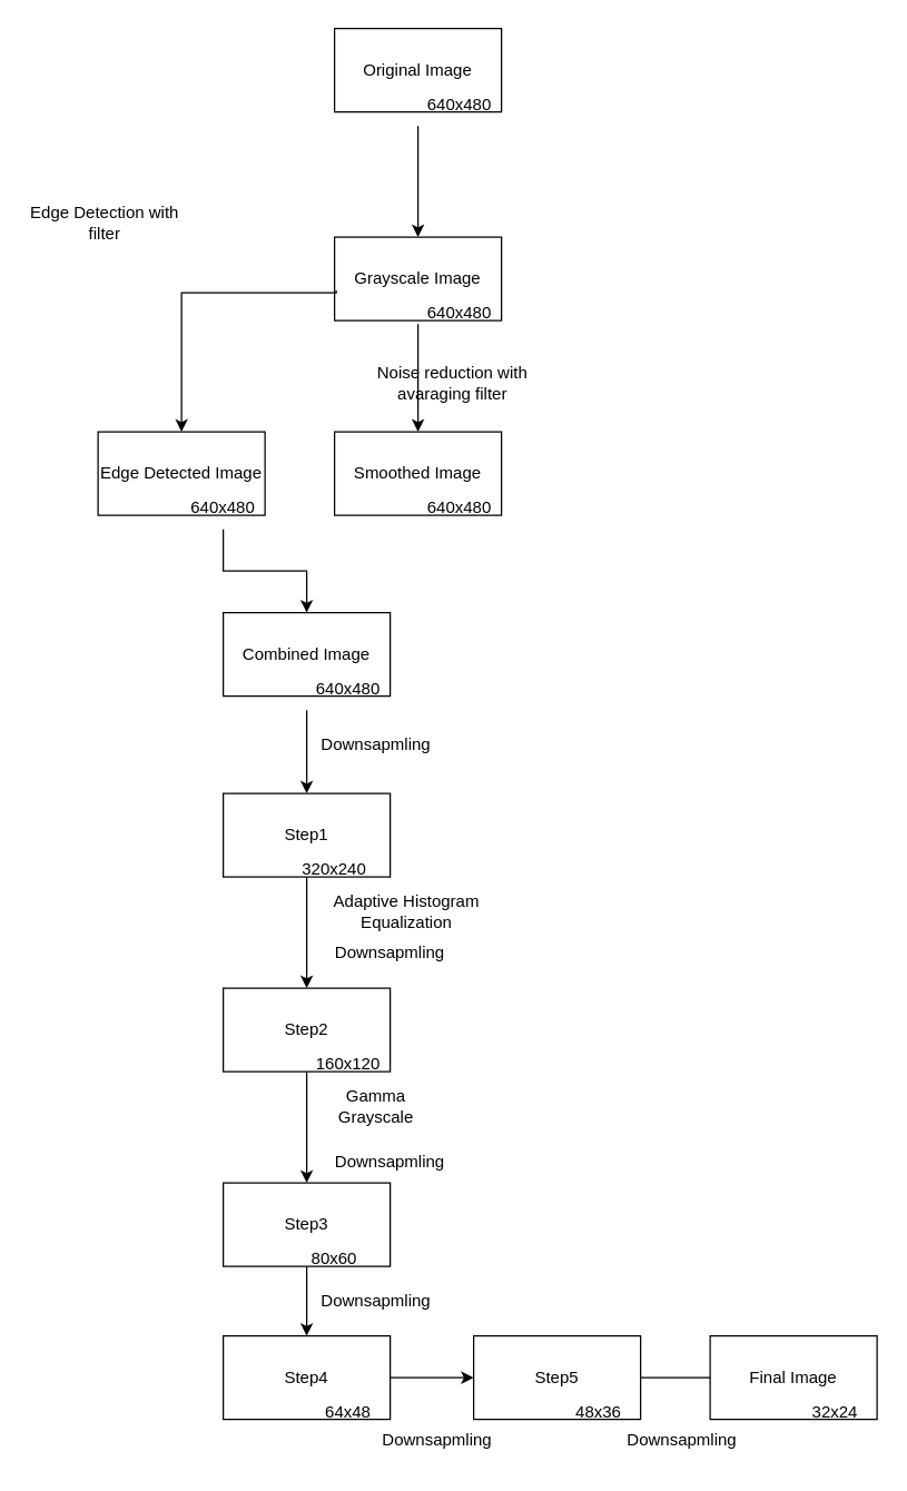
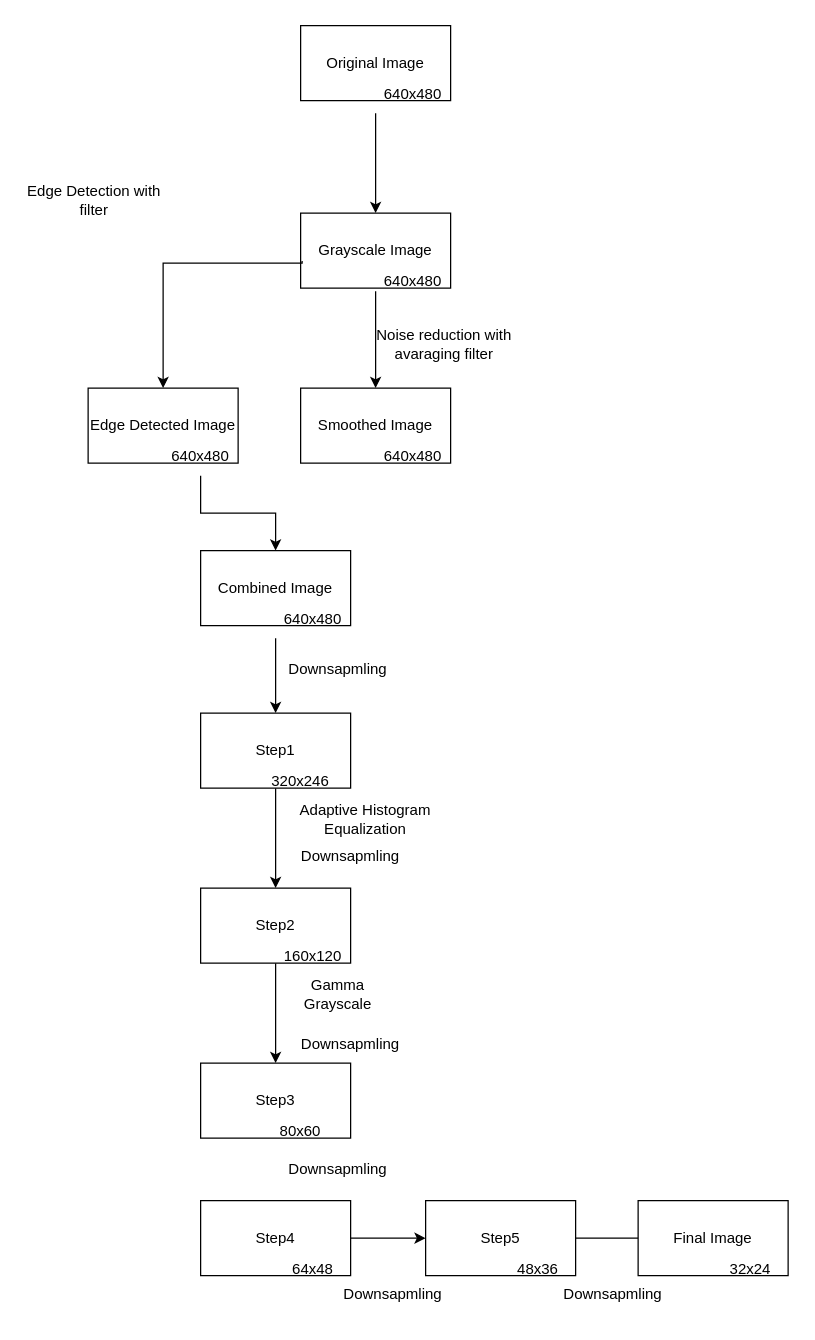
  <mxCell id="0" />
  <mxCell id="1" parent="0" />
  <mxCell id="2" value="Original Image" style="rounded=0;whiteSpace=wrap;html=1;" parent="1" vertex="1"><mxGeometry x="240" y="20" width="120" height="60" as="geometry" /></mxCell>
  <mxCell id="3" value="Grayscale Image" style="rounded=0;whiteSpace=wrap;html=1;" parent="1" vertex="1"><mxGeometry x="240" y="170" width="120" height="60" as="geometry" /></mxCell>
  <mxCell id="4" value="" style="edgeStyle=orthogonalEdgeStyle;rounded=0;orthogonalLoop=1;jettySize=auto;html=1;" parent="1" source="5" target="3" edge="1"><mxGeometry relative="1" as="geometry"><Array as="points"><mxPoint x="300" y="110" /><mxPoint x="300" y="110" /></Array></mxGeometry></mxCell>
  <mxCell id="5" value="640x480" style="text;html=1;strokeColor=none;fillColor=none;align=center;verticalAlign=middle;whiteSpace=wrap;rounded=0;" parent="1" vertex="1"><mxGeometry x="300" y="60" width="60" height="30" as="geometry" /></mxCell>
  <mxCell id="6" value="" style="edgeStyle=orthogonalEdgeStyle;rounded=0;orthogonalLoop=1;jettySize=auto;html=1;exitX=0;exitY=0.75;exitDx=0;exitDy=0;" parent="1" source="7" target="8" edge="1"><mxGeometry relative="1" as="geometry"><Array as="points"><mxPoint x="300" y="250" /><mxPoint x="300" y="250" /></Array></mxGeometry></mxCell>
  <mxCell id="7" value="640x480" style="text;html=1;strokeColor=none;fillColor=none;align=center;verticalAlign=middle;whiteSpace=wrap;rounded=0;" parent="1" vertex="1"><mxGeometry x="300" y="210" width="60" height="30" as="geometry" /></mxCell>
  <mxCell id="8" value="Smoothed Image" style="rounded=0;whiteSpace=wrap;html=1;" parent="1" vertex="1"><mxGeometry x="240" y="310" width="120" height="60" as="geometry" /></mxCell>
- <mxCell id="9" value="Noise reduction with avaraging filter" style="text;html=1;strokeColor=none;fillColor=none;align=center;verticalAlign=middle;whiteSpace=wrap;rounded=0;" parent="1" vertex="1"><mxGeometry x="260" y="260" width="130" height="30" as="geometry" /></mxCell>
+ <mxCell id="9" value="Noise reduction with avaraging filter" style="text;html=1;strokeColor=none;fillColor=none;align=center;verticalAlign=middle;whiteSpace=wrap;rounded=0;" parent="1" vertex="1"><mxGeometry x="290" y="260" width="130" height="30" as="geometry" /></mxCell>
  <mxCell id="10" value="640x480" style="text;html=1;strokeColor=none;fillColor=none;align=center;verticalAlign=middle;whiteSpace=wrap;rounded=0;" parent="1" vertex="1"><mxGeometry x="300" y="350" width="60" height="30" as="geometry" /></mxCell>
  <mxCell id="11" value="Edge Detected Image" style="rounded=0;whiteSpace=wrap;html=1;" vertex="1" parent="1"><mxGeometry x="70" y="310" width="120" height="60" as="geometry" /></mxCell>
  <mxCell id="12" value="" style="edgeStyle=orthogonalEdgeStyle;rounded=0;orthogonalLoop=1;jettySize=auto;html=1;" edge="1" parent="1" source="13" target="15"><mxGeometry relative="1" as="geometry" /></mxCell>
  <mxCell id="13" value="640x480" style="text;html=1;strokeColor=none;fillColor=none;align=center;verticalAlign=middle;whiteSpace=wrap;rounded=0;" vertex="1" parent="1"><mxGeometry x="130" y="350" width="60" height="30" as="geometry" /></mxCell>
  <mxCell id="14" value="" style="edgeStyle=orthogonalEdgeStyle;rounded=0;orthogonalLoop=1;jettySize=auto;html=1;entryX=0.5;entryY=0;entryDx=0;entryDy=0;exitX=0.01;exitY=0.637;exitDx=0;exitDy=0;exitPerimeter=0;" edge="1" parent="1" source="3" target="11"><mxGeometry relative="1" as="geometry"><Array as="points"><mxPoint x="241" y="210" /><mxPoint x="130" y="210" /></Array><mxPoint x="220" y="210" as="sourcePoint" /><mxPoint x="140" y="210" as="targetPoint" /></mxGeometry></mxCell>
  <mxCell id="15" value="Combined Image" style="rounded=0;whiteSpace=wrap;html=1;" vertex="1" parent="1"><mxGeometry x="160" y="440" width="120" height="60" as="geometry" /></mxCell>
  <mxCell id="16" value="" style="edgeStyle=orthogonalEdgeStyle;rounded=0;orthogonalLoop=1;jettySize=auto;html=1;" edge="1" parent="1" source="17" target="19"><mxGeometry relative="1" as="geometry"><Array as="points"><mxPoint x="220" y="520" /><mxPoint x="220" y="520" /></Array></mxGeometry></mxCell>
  <mxCell id="17" value="640x480" style="text;html=1;strokeColor=none;fillColor=none;align=center;verticalAlign=middle;whiteSpace=wrap;rounded=0;" vertex="1" parent="1"><mxGeometry x="220" y="480" width="60" height="30" as="geometry" /></mxCell>
  <mxCell id="18" value="" style="edgeStyle=orthogonalEdgeStyle;rounded=0;orthogonalLoop=1;jettySize=auto;html=1;" edge="1" parent="1" source="19" target="24"><mxGeometry relative="1" as="geometry" /></mxCell>
  <mxCell id="19" value="Step1" style="rounded=0;whiteSpace=wrap;html=1;" vertex="1" parent="1"><mxGeometry x="160" y="570" width="120" height="60" as="geometry" /></mxCell>
  <mxCell id="20" value="Downsapmling" style="text;html=1;strokeColor=none;fillColor=none;align=center;verticalAlign=middle;whiteSpace=wrap;rounded=0;" vertex="1" parent="1"><mxGeometry x="240" y="520" width="60" height="30" as="geometry" /></mxCell>
- <mxCell id="21" value="320x240" style="text;html=1;strokeColor=none;fillColor=none;align=center;verticalAlign=middle;whiteSpace=wrap;rounded=0;" vertex="1" parent="1"><mxGeometry x="210" y="610" width="60" height="30" as="geometry" /></mxCell>
+ <mxCell id="21" value="320x246" style="text;html=1;strokeColor=none;fillColor=none;align=center;verticalAlign=middle;whiteSpace=wrap;rounded=0;" vertex="1" parent="1"><mxGeometry x="210" y="610" width="60" height="30" as="geometry" /></mxCell>
  <mxCell id="22" value="Edge Detection with filter" style="text;html=1;strokeColor=none;fillColor=none;align=center;verticalAlign=middle;whiteSpace=wrap;rounded=0;" vertex="1" parent="1"><mxGeometry x="20" y="145" width="110" height="30" as="geometry" /></mxCell>
  <mxCell id="23" value="" style="edgeStyle=orthogonalEdgeStyle;rounded=0;orthogonalLoop=1;jettySize=auto;html=1;" edge="1" parent="1" source="24" target="29"><mxGeometry relative="1" as="geometry" /></mxCell>
  <mxCell id="24" value="Step2" style="rounded=0;whiteSpace=wrap;html=1;" vertex="1" parent="1"><mxGeometry x="160" y="710" width="120" height="60" as="geometry" /></mxCell>
  <mxCell id="25" value="Adaptive Histogram Equalization" style="text;html=1;strokeColor=none;fillColor=none;align=center;verticalAlign=middle;whiteSpace=wrap;rounded=0;" vertex="1" parent="1"><mxGeometry x="224" y="640" width="136" height="30" as="geometry" /></mxCell>
  <mxCell id="26" value="Downsapmling" style="text;html=1;strokeColor=none;fillColor=none;align=center;verticalAlign=middle;whiteSpace=wrap;rounded=0;" vertex="1" parent="1"><mxGeometry x="250" y="670" width="60" height="30" as="geometry" /></mxCell>
  <mxCell id="27" value="160x120" style="text;html=1;strokeColor=none;fillColor=none;align=center;verticalAlign=middle;whiteSpace=wrap;rounded=0;" vertex="1" parent="1"><mxGeometry x="220" y="750" width="60" height="30" as="geometry" /></mxCell>
- <mxCell id="28" value="" style="edgeStyle=orthogonalEdgeStyle;rounded=0;orthogonalLoop=1;jettySize=auto;html=1;" edge="1" parent="1" source="29" target="34"><mxGeometry relative="1" as="geometry" /></mxCell>
  <mxCell id="29" value="Step3" style="rounded=0;whiteSpace=wrap;html=1;" vertex="1" parent="1"><mxGeometry x="160" y="850" width="120" height="60" as="geometry" /></mxCell>
  <mxCell id="30" value="Gamma Grayscale" style="text;html=1;strokeColor=none;fillColor=none;align=center;verticalAlign=middle;whiteSpace=wrap;rounded=0;" vertex="1" parent="1"><mxGeometry x="240" y="780" width="60" height="30" as="geometry" /></mxCell>
  <mxCell id="31" value="Downsapmling" style="text;html=1;strokeColor=none;fillColor=none;align=center;verticalAlign=middle;whiteSpace=wrap;rounded=0;" vertex="1" parent="1"><mxGeometry x="250" y="820" width="60" height="30" as="geometry" /></mxCell>
  <mxCell id="32" value="80x60" style="text;html=1;strokeColor=none;fillColor=none;align=center;verticalAlign=middle;whiteSpace=wrap;rounded=0;" vertex="1" parent="1"><mxGeometry x="210" y="890" width="60" height="30" as="geometry" /></mxCell>
  <mxCell id="33" value="" style="edgeStyle=orthogonalEdgeStyle;rounded=0;orthogonalLoop=1;jettySize=auto;html=1;" edge="1" parent="1" source="34" target="38"><mxGeometry relative="1" as="geometry" /></mxCell>
  <mxCell id="34" value="Step4" style="rounded=0;whiteSpace=wrap;html=1;" vertex="1" parent="1"><mxGeometry x="160" y="960" width="120" height="60" as="geometry" /></mxCell>
  <mxCell id="35" value="Downsapmling" style="text;html=1;strokeColor=none;fillColor=none;align=center;verticalAlign=middle;whiteSpace=wrap;rounded=0;" vertex="1" parent="1"><mxGeometry x="240" y="920" width="60" height="30" as="geometry" /></mxCell>
  <mxCell id="36" value="64x48" style="text;html=1;strokeColor=none;fillColor=none;align=center;verticalAlign=middle;whiteSpace=wrap;rounded=0;" vertex="1" parent="1"><mxGeometry x="220" y="1000" width="60" height="30" as="geometry" /></mxCell>
  <mxCell id="37" value="" style="edgeStyle=orthogonalEdgeStyle;rounded=0;orthogonalLoop=1;jettySize=auto;html=1;" edge="1" parent="1" source="38" target="42"><mxGeometry relative="1" as="geometry" /></mxCell>
  <mxCell id="38" value="Step5" style="rounded=0;whiteSpace=wrap;html=1;" vertex="1" parent="1"><mxGeometry x="340" y="960" width="120" height="60" as="geometry" /></mxCell>
  <mxCell id="39" value="48x36" style="text;html=1;strokeColor=none;fillColor=none;align=center;verticalAlign=middle;whiteSpace=wrap;rounded=0;" vertex="1" parent="1"><mxGeometry x="400" y="1000" width="60" height="30" as="geometry" /></mxCell>
  <mxCell id="40" value="Downsapmling" style="text;html=1;strokeColor=none;fillColor=none;align=center;verticalAlign=middle;whiteSpace=wrap;rounded=0;" vertex="1" parent="1"><mxGeometry x="284" y="1020" width="60" height="30" as="geometry" /></mxCell>
  <mxCell id="41" value="Final Image" style="rounded=0;whiteSpace=wrap;html=1;" vertex="1" parent="1"><mxGeometry x="510" y="960" width="120" height="60" as="geometry" /></mxCell>
  <mxCell id="42" value="32x24" style="text;html=1;strokeColor=none;fillColor=none;align=center;verticalAlign=middle;whiteSpace=wrap;rounded=0;" vertex="1" parent="1"><mxGeometry x="570" y="1000" width="60" height="30" as="geometry" /></mxCell>
  <mxCell id="43" value="Downsapmling" style="text;html=1;strokeColor=none;fillColor=none;align=center;verticalAlign=middle;whiteSpace=wrap;rounded=0;" vertex="1" parent="1"><mxGeometry x="460" y="1020" width="60" height="30" as="geometry" /></mxCell>
